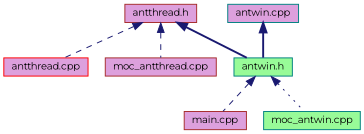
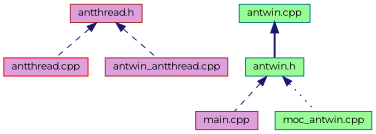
  digraph {
    fontname=Montserrat
    node [color=brown fillcolor=plum fontname=Montserrat fontsize=10 shape=record style=filled]
    edge [color=midnightblue dir=back fontname=Montserrat fontsize=10 labelfontname=Helvetica labelfontsize=10 style=dashed]
    n1 [fontcolor=black height=0.2 label="antthread.h" width=0.4]
    n2 [color=red height=0.2 label="antthread.cpp" width=0.4]
    n3 [color=teal fillcolor=palegreen height=0.2 label="antwin.h" width=0.4]
-   n4 [height=0.2 label="moc_antthread.cpp" width=0.4]
+   n4 [height=0.2 label="antwin_antthread.cpp" width=0.4]
    n5 [height=0.2 label="main.cpp" width=0.4]
    n6 [color=teal fillcolor=palegreen height=0.2 label="moc_antwin.cpp" width=0.4]
-   n7 [color=teal height=0.2 label="antwin.cpp" width=0.4]
+   n7 [color=teal fillcolor=palegreen height=0.2 label="antwin.cpp" width=0.4]
    n1 -> n2
-   n1 -> n3 [style=bold]
    n1 -> n4
    n3 -> n5
    n3 -> n6 [style=dotted]
    n7 -> n3 [style=bold]
  }
